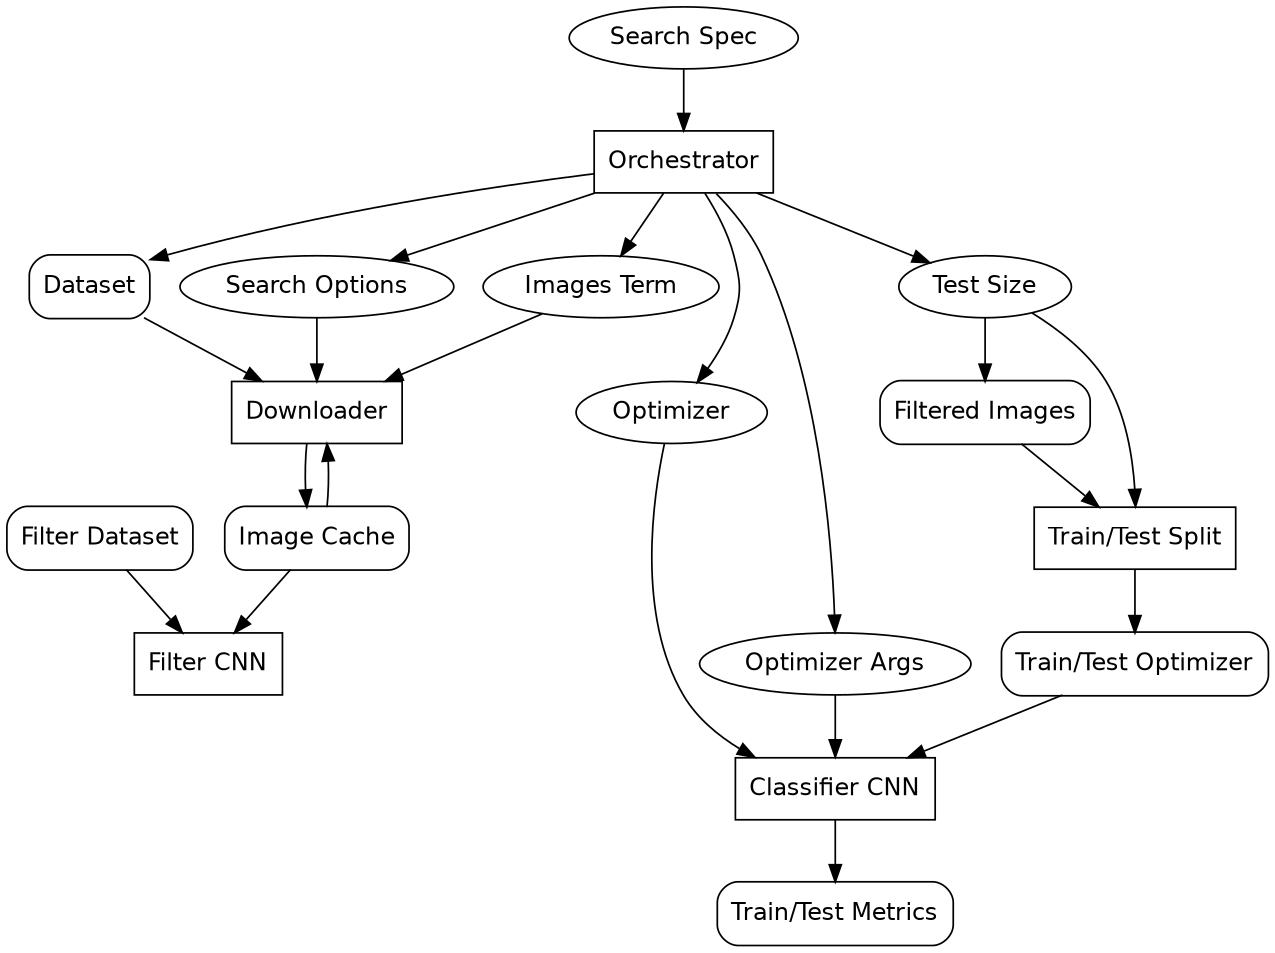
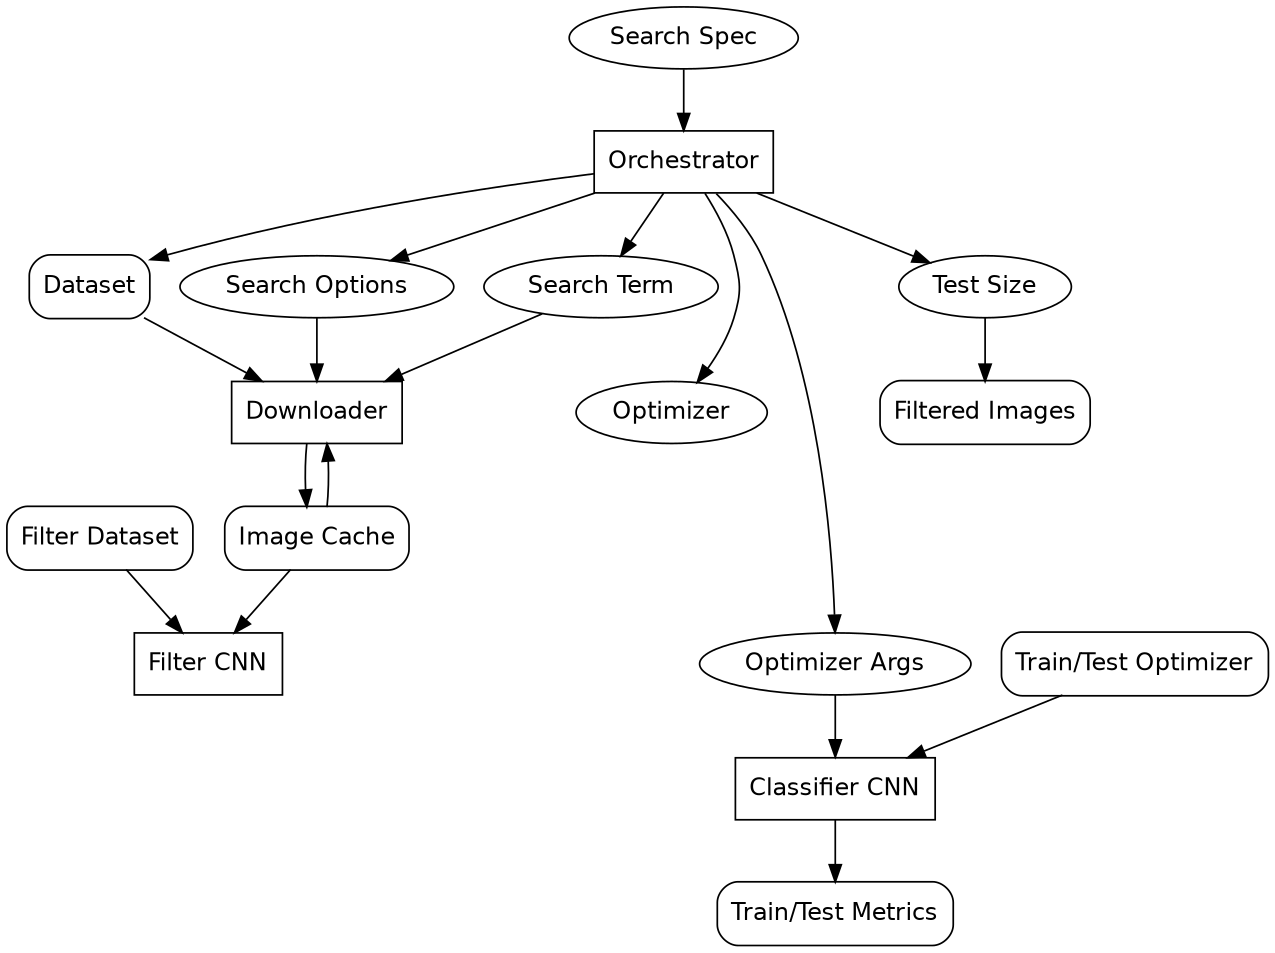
  digraph {
    fontname="DejaVu Sans"
    rankdir=TB
    node [fontname="DejaVu Sans" shape=Mrecord]
    edge [fontname="DejaVu Sans"]
    n1 [label=Dataset]
    n2 [label=Downloader shape=box]
    n3 [label="Image Cache"]
    n4 [label="Filter Dataset"]
    n5 [label="Filter CNN" shape=box]
    n6 [label="Filtered Images"]
-   n7 [label="Train/Test Split" shape=box]
    n8 [label="Train/Test Optimizer"]
    n9 [label="Classifier CNN" shape=box]
    n10 [label="Train/Test Metrics"]
    n11 [label="Search Spec" shape=ellipse]
    n12 [label=Orchestrator shape=box]
    n13 [label="Search Options" shape=ellipse]
-   n14 [label="Images Term" shape=ellipse]
+   n14 [label="Search Term" shape=ellipse]
    n15 [label=Optimizer shape=ellipse]
    n16 [label="Optimizer Args" shape=ellipse]
    n17 [label="Test Size" shape=ellipse]
    n1 -> n2
    n2 -> n3
    n3 -> n2
    n3 -> n5
    n4 -> n5
-   n6 -> n7
-   n7 -> n8
    n8 -> n9
    n9 -> n10
    n11 -> n12
    n12 -> n1
    n12 -> n13
    n12 -> n14
    n12 -> n15
    n12 -> n16
    n12 -> n17
    n13 -> n2
    n14 -> n2
-   n15 -> n9
    n16 -> n9
    n17 -> n6
-   n17 -> n7
  }
